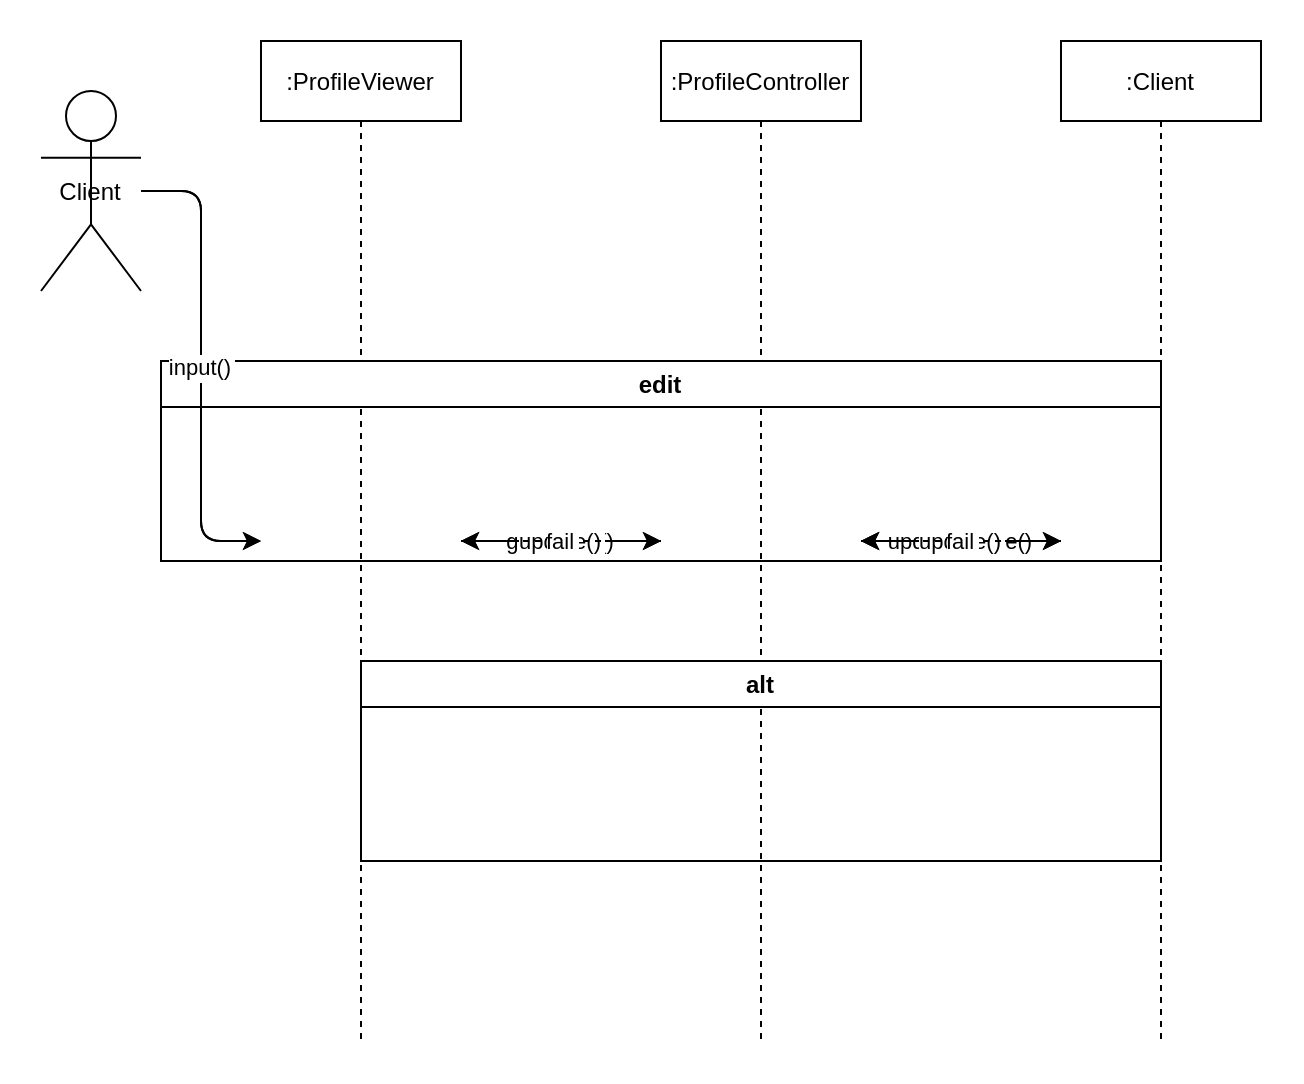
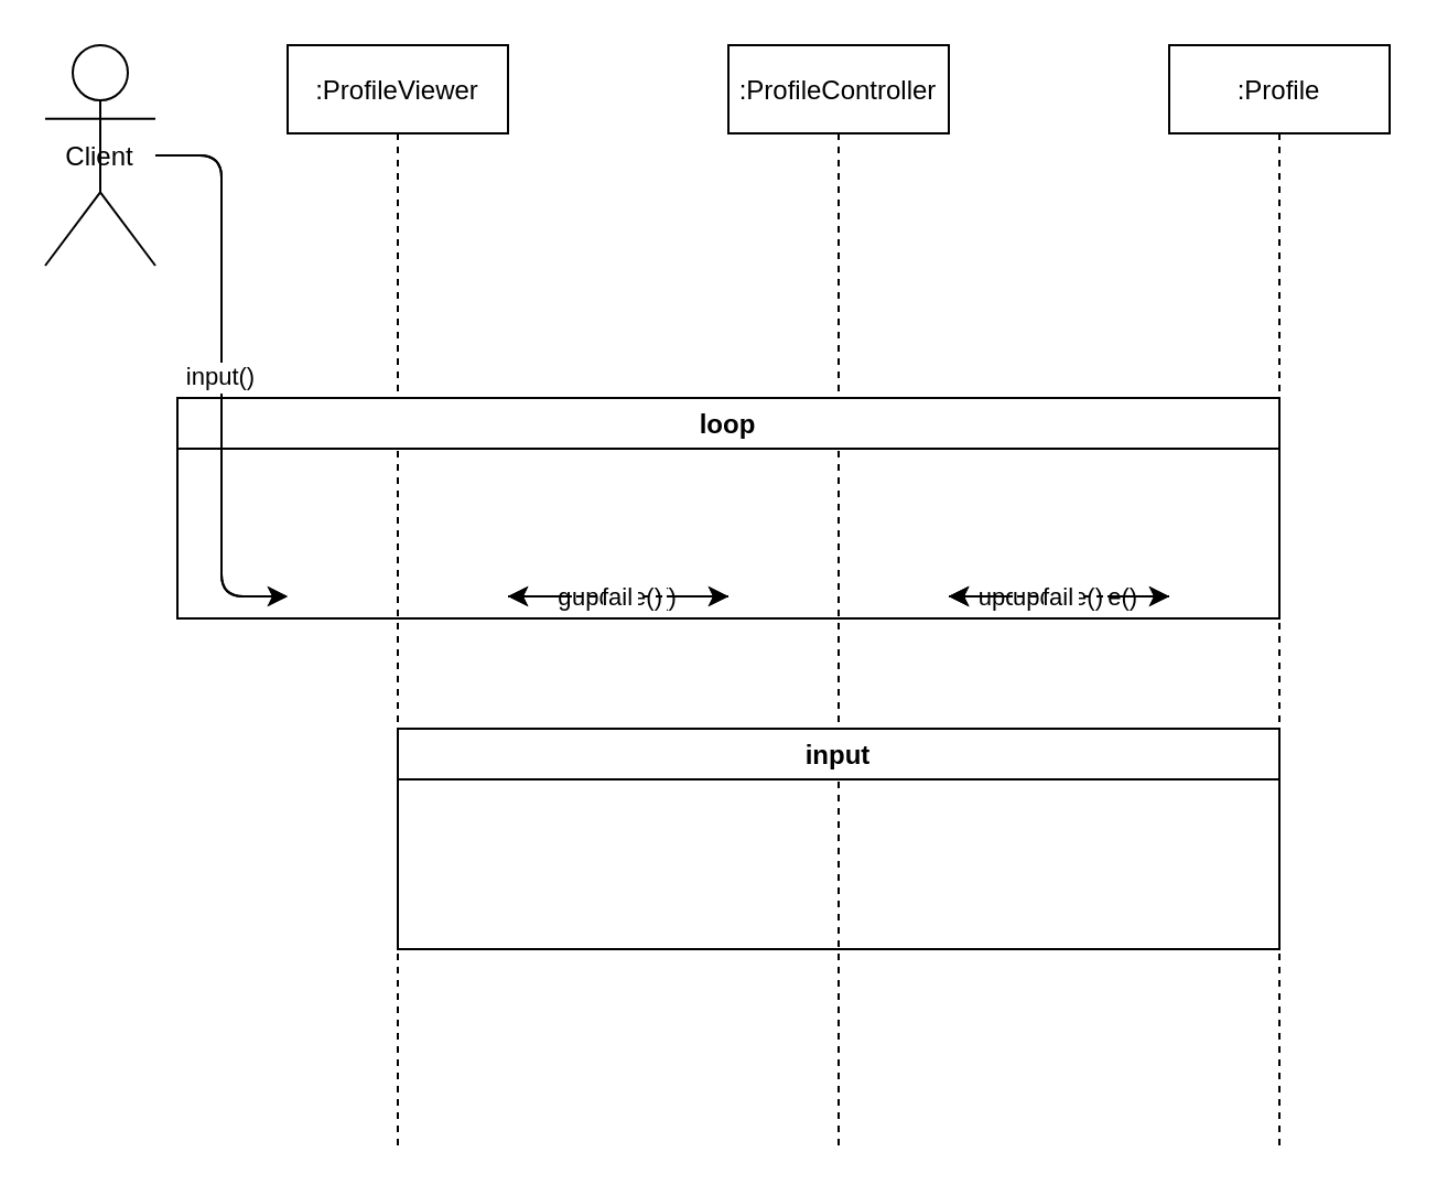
  <mxCell id="0" />
  <mxCell id="1" parent="0" />
- <mxCell id="2" value="Client" style="shape=umlActor;" vertex="1" parent="1"><mxGeometry x="20" y="45" width="50" height="100" as="geometry" /></mxCell>
+ <mxCell id="2" value="Client" style="shape=umlActor;" vertex="1" parent="1"><mxGeometry x="20" y="20" width="50" height="100" as="geometry" /></mxCell>
  <mxCell id="3" value=":ProfileViewer" style="shape=umlLifeline;" vertex="1" parent="1"><mxGeometry x="130" y="20" width="100" height="500" as="geometry" /></mxCell>
  <mxCell id="4" value=":ProfileController" style="shape=umlLifeline;" vertex="1" parent="1"><mxGeometry x="330" y="20" width="100" height="500" as="geometry" /></mxCell>
- <mxCell id="5" value=":Client" style="shape=umlLifeline;" vertex="1" parent="1"><mxGeometry x="530" y="20" width="100" height="500" as="geometry" /></mxCell>
+ <mxCell id="5" value=":Profile" style="shape=umlLifeline;" vertex="1" parent="1"><mxGeometry x="530" y="20" width="100" height="500" as="geometry" /></mxCell>
  <mxCell id="6" value="edit()" style="edgeStyle=elbowEdgeStyle;" edge="1" parent="1" source="2" target="3"><mxGeometry relative="1" as="geometry" /></mxCell>
  <mxCell id="7" value="getProfile()" style="edgeStyle=elbowEdgeStyle;" edge="1" parent="1" source="3" target="4"><mxGeometry relative="1" as="geometry" /></mxCell>
  <mxCell id="8" value="getInfo()" style="edgeStyle=elbowEdgeStyle;" edge="1" parent="1" source="4" target="5"><mxGeometry relative="1" as="geometry" /></mxCell>
  <mxCell id="9" value="info" style="dashed=1;" edge="1" parent="1" source="5" target="4"><mxGeometry relative="1" as="geometry" /></mxCell>
  <mxCell id="10" value="profile" style="dashed=1;" edge="1" parent="1" source="4" target="3"><mxGeometry relative="1" as="geometry" /></mxCell>
- <mxCell id="11" value="edit" style="swimlane;" vertex="1" parent="1"><mxGeometry x="80" y="180" width="500" height="100" as="geometry" /></mxCell>
+ <mxCell id="11" value="loop" style="swimlane;" vertex="1" parent="1"><mxGeometry x="80" y="180" width="500" height="100" as="geometry" /></mxCell>
  <mxCell id="12" value="input()" style="edgeStyle=elbowEdgeStyle;" edge="1" parent="1" source="2" target="3"><mxGeometry relative="1" as="geometry" /></mxCell>
  <mxCell id="13" value="update()" style="edgeStyle=elbowEdgeStyle;" edge="1" parent="1" source="3" target="4"><mxGeometry relative="1" as="geometry" /></mxCell>
  <mxCell id="14" value="updateProfile()" style="edgeStyle=elbowEdgeStyle;" edge="1" parent="1" source="4" target="5"><mxGeometry relative="1" as="geometry" /></mxCell>
  <mxCell id="15" value="update()" style="edgeStyle=elbowEdgeStyle;" edge="1" parent="1" source="5" target="4"><mxGeometry relative="1" as="geometry" /></mxCell>
- <mxCell id="16" value="alt" style="swimlane;" vertex="1" parent="1"><mxGeometry x="180" y="330" width="400" height="100" as="geometry" /></mxCell>
+ <mxCell id="16" value="input" style="swimlane;" vertex="1" parent="1"><mxGeometry x="180" y="330" width="400" height="100" as="geometry" /></mxCell>
  <mxCell id="17" value="fail" style="dashed=1;" edge="1" parent="1" source="5" target="4"><mxGeometry relative="1" as="geometry" /></mxCell>
  <mxCell id="18" value="fail" style="dashed=1;" edge="1" parent="1" source="4" target="3"><mxGeometry relative="1" as="geometry" /></mxCell>
